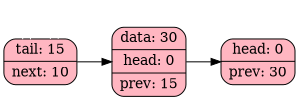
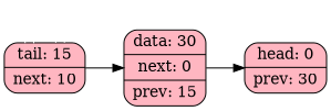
  digraph {
    rankdir=LR
    node [fillcolor=lightpink shape=Mrecord style=filled]
    n1 [label="tail: 15 | next: 10"]
-   n2 [label="data: 30 | head: 0 | prev: 15"]
+   n2 [label="data: 30 | next: 0 | prev: 15"]
    n3 [label="head: 0 | prev: 30"]
    n1 -> n1 [arrowsize=0.0 color="#FFFFFF" weight=10000]
    n1 -> n1 [arrowsize=0.0 color="#FFFFFF" weight=10000]
    n1 -> n2
    n2 -> n3
  }
